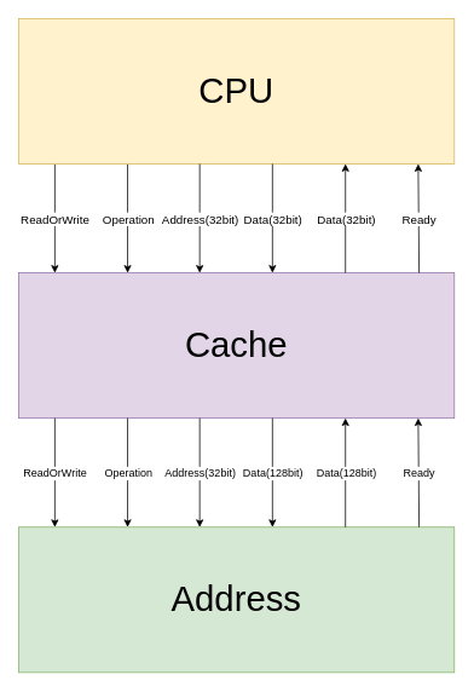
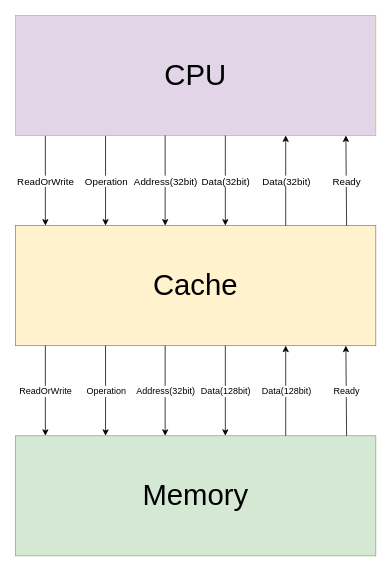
  <mxCell id="0" />
  <mxCell id="1" parent="0" />
  <mxCell id="2" value="" style="endArrow=classic;html=1;exitX=0.083;exitY=1;exitDx=0;exitDy=0;exitPerimeter=0;entryX=0.083;entryY=0;entryDx=0;entryDy=0;entryPerimeter=0;fontSize=13;" edge="1" parent="1" source="6" target="7"><mxGeometry relative="1" as="geometry"><mxPoint x="60" y="190" as="sourcePoint" /><mxPoint x="192.48" y="310" as="targetPoint" /></mxGeometry></mxCell>
  <mxCell id="3" value="ReadOrWrite" style="edgeLabel;resizable=0;html=1;align=center;verticalAlign=middle;fontSize=13;" connectable="0" vertex="1" parent="2"><mxGeometry relative="1" as="geometry" /></mxCell>
  <mxCell id="4" value="" style="endArrow=classic;html=1;exitX=0.368;exitY=1.005;exitDx=0;exitDy=0;exitPerimeter=0;entryX=0.368;entryY=0.005;entryDx=0;entryDy=0;entryPerimeter=0;fontSize=13;" edge="1" parent="1"><mxGeometry relative="1" as="geometry"><mxPoint x="140" y="180" as="sourcePoint" /><mxPoint x="140" y="300" as="targetPoint" /></mxGeometry></mxCell>
  <mxCell id="5" value="Operation" style="edgeLabel;resizable=0;html=1;align=center;verticalAlign=middle;fontSize=13;" connectable="0" vertex="1" parent="4"><mxGeometry relative="1" as="geometry" /></mxCell>
- <mxCell id="6" value="CPU" style="rounded=0;whiteSpace=wrap;html=1;fillColor=#fff2cc;strokeColor=#d6b656;fontSize=39;" vertex="1" parent="1"><mxGeometry x="20" y="20" width="480" height="160" as="geometry" /></mxCell>
- <mxCell id="7" value="Cache" style="rounded=0;whiteSpace=wrap;html=1;fillColor=#e1d5e7;strokeColor=#9673a6;fontSize=39;" vertex="1" parent="1"><mxGeometry x="20" y="300" width="480" height="160" as="geometry" /></mxCell>
+ <mxCell id="6" value="CPU" style="rounded=0;whiteSpace=wrap;html=1;fillColor=#e1d5e7;strokeColor=#d6b656;fontSize=39;" vertex="1" parent="1"><mxGeometry x="20" y="20" width="480" height="160" as="geometry" /></mxCell>
+ <mxCell id="7" value="Cache" style="rounded=0;whiteSpace=wrap;html=1;fillColor=#fff2cc;strokeColor=#9673a6;fontSize=39;" vertex="1" parent="1"><mxGeometry x="20" y="300" width="480" height="160" as="geometry" /></mxCell>
  <mxCell id="8" value="" style="endArrow=classic;html=1;exitX=0.083;exitY=1;exitDx=0;exitDy=0;exitPerimeter=0;entryX=0.083;entryY=0;entryDx=0;entryDy=0;entryPerimeter=0;fontSize=13;" edge="1" parent="1"><mxGeometry relative="1" as="geometry"><mxPoint x="219.42" y="180" as="sourcePoint" /><mxPoint x="219.42" y="300" as="targetPoint" /></mxGeometry></mxCell>
  <mxCell id="9" value="Address(32bit)" style="edgeLabel;resizable=0;html=1;align=center;verticalAlign=middle;fontSize=13;" connectable="0" vertex="1" parent="8"><mxGeometry relative="1" as="geometry" /></mxCell>
  <mxCell id="10" value="" style="endArrow=classic;html=1;exitX=0.368;exitY=1.005;exitDx=0;exitDy=0;exitPerimeter=0;entryX=0.368;entryY=0.005;entryDx=0;entryDy=0;entryPerimeter=0;fontSize=13;" edge="1" parent="1"><mxGeometry relative="1" as="geometry"><mxPoint x="299.58" y="180" as="sourcePoint" /><mxPoint x="299.58" y="300" as="targetPoint" /></mxGeometry></mxCell>
  <mxCell id="11" value="Data(32bit)" style="edgeLabel;resizable=0;html=1;align=center;verticalAlign=middle;fontSize=13;" connectable="0" vertex="1" parent="10"><mxGeometry relative="1" as="geometry" /></mxCell>
  <mxCell id="12" value="" style="endArrow=classic;html=1;exitX=0.75;exitY=0;exitDx=0;exitDy=0;entryX=0.75;entryY=1;entryDx=0;entryDy=0;fontSize=13;" edge="1" parent="1" source="7" target="6"><mxGeometry relative="1" as="geometry"><mxPoint x="640" y="170" as="sourcePoint" /><mxPoint x="640" y="290" as="targetPoint" /></mxGeometry></mxCell>
  <mxCell id="13" value="Data(32bit)" style="edgeLabel;resizable=0;html=1;align=center;verticalAlign=middle;fontSize=13;" connectable="0" vertex="1" parent="12"><mxGeometry relative="1" as="geometry" /></mxCell>
  <mxCell id="14" value="" style="endArrow=classic;html=1;exitX=0.919;exitY=0;exitDx=0;exitDy=0;exitPerimeter=0;entryX=0.917;entryY=1;entryDx=0;entryDy=0;entryPerimeter=0;fontSize=13;" edge="1" parent="1" source="7" target="6"><mxGeometry relative="1" as="geometry"><mxPoint x="580" y="170" as="sourcePoint" /><mxPoint x="580" y="290" as="targetPoint" /></mxGeometry></mxCell>
  <mxCell id="15" value="Ready" style="edgeLabel;resizable=0;html=1;align=center;verticalAlign=middle;fontSize=13;" connectable="0" vertex="1" parent="14"><mxGeometry relative="1" as="geometry" /></mxCell>
  <mxCell id="16" value="" style="endArrow=classic;html=1;exitX=0.083;exitY=1;exitDx=0;exitDy=0;exitPerimeter=0;entryX=0.083;entryY=0;entryDx=0;entryDy=0;entryPerimeter=0;fontSize=12;" edge="1" parent="1" target="20"><mxGeometry relative="1" as="geometry"><mxPoint x="59.84" y="460" as="sourcePoint" /><mxPoint x="192.48" y="590" as="targetPoint" /></mxGeometry></mxCell>
  <mxCell id="17" value="ReadOrWrite" style="edgeLabel;resizable=0;html=1;align=center;verticalAlign=middle;fontSize=12;" connectable="0" vertex="1" parent="16"><mxGeometry relative="1" as="geometry" /></mxCell>
  <mxCell id="18" value="" style="endArrow=classic;html=1;exitX=0.368;exitY=1.005;exitDx=0;exitDy=0;exitPerimeter=0;entryX=0.368;entryY=0.005;entryDx=0;entryDy=0;entryPerimeter=0;fontSize=12;" edge="1" parent="1"><mxGeometry relative="1" as="geometry"><mxPoint x="140" y="460" as="sourcePoint" /><mxPoint x="140" y="580" as="targetPoint" /></mxGeometry></mxCell>
  <mxCell id="19" value="Operation" style="edgeLabel;resizable=0;html=1;align=center;verticalAlign=middle;fontSize=12;" connectable="0" vertex="1" parent="18"><mxGeometry relative="1" as="geometry" /></mxCell>
- <mxCell id="20" value="Address" style="rounded=0;whiteSpace=wrap;html=1;fillColor=#d5e8d4;strokeColor=#82b366;fontSize=39;" vertex="1" parent="1"><mxGeometry x="20" y="580" width="480" height="160" as="geometry" /></mxCell>
+ <mxCell id="20" value="Memory" style="rounded=0;whiteSpace=wrap;html=1;fillColor=#d5e8d4;strokeColor=#82b366;fontSize=39;" vertex="1" parent="1"><mxGeometry x="20" y="580" width="480" height="160" as="geometry" /></mxCell>
  <mxCell id="21" value="" style="endArrow=classic;html=1;exitX=0.083;exitY=1;exitDx=0;exitDy=0;exitPerimeter=0;entryX=0.083;entryY=0;entryDx=0;entryDy=0;entryPerimeter=0;fontSize=12;" edge="1" parent="1"><mxGeometry relative="1" as="geometry"><mxPoint x="219.42" y="460" as="sourcePoint" /><mxPoint x="219.42" y="580" as="targetPoint" /></mxGeometry></mxCell>
  <mxCell id="22" value="Address(32bit)" style="edgeLabel;resizable=0;html=1;align=center;verticalAlign=middle;fontSize=12;" connectable="0" vertex="1" parent="21"><mxGeometry relative="1" as="geometry" /></mxCell>
  <mxCell id="23" value="" style="endArrow=classic;html=1;exitX=0.368;exitY=1.005;exitDx=0;exitDy=0;exitPerimeter=0;entryX=0.368;entryY=0.005;entryDx=0;entryDy=0;entryPerimeter=0;fontSize=12;" edge="1" parent="1"><mxGeometry relative="1" as="geometry"><mxPoint x="299.58" y="460" as="sourcePoint" /><mxPoint x="299.58" y="580" as="targetPoint" /></mxGeometry></mxCell>
  <mxCell id="24" value="Data(128bit)" style="edgeLabel;resizable=0;html=1;align=center;verticalAlign=middle;fontSize=12;" connectable="0" vertex="1" parent="23"><mxGeometry relative="1" as="geometry" /></mxCell>
  <mxCell id="25" value="" style="endArrow=classic;html=1;exitX=0.75;exitY=0;exitDx=0;exitDy=0;entryX=0.75;entryY=1;entryDx=0;entryDy=0;fontSize=12;" edge="1" parent="1" source="20"><mxGeometry relative="1" as="geometry"><mxPoint x="640" y="450" as="sourcePoint" /><mxPoint x="380" y="460" as="targetPoint" /></mxGeometry></mxCell>
  <mxCell id="26" value="Data(128bit)" style="edgeLabel;resizable=0;html=1;align=center;verticalAlign=middle;fontSize=12;" connectable="0" vertex="1" parent="25"><mxGeometry relative="1" as="geometry" /></mxCell>
  <mxCell id="27" value="" style="endArrow=classic;html=1;exitX=0.919;exitY=0;exitDx=0;exitDy=0;exitPerimeter=0;entryX=0.917;entryY=1;entryDx=0;entryDy=0;entryPerimeter=0;fontSize=12;" edge="1" parent="1" source="20"><mxGeometry relative="1" as="geometry"><mxPoint x="580" y="450" as="sourcePoint" /><mxPoint x="460.16" y="460" as="targetPoint" /></mxGeometry></mxCell>
  <mxCell id="28" value="Ready" style="edgeLabel;resizable=0;html=1;align=center;verticalAlign=middle;fontSize=12;" connectable="0" vertex="1" parent="27"><mxGeometry relative="1" as="geometry" /></mxCell>
